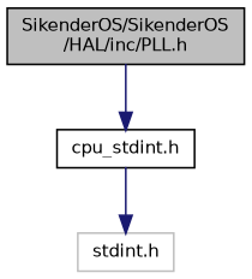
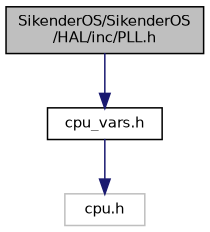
  digraph {
    node [color=black fillcolor=white fontname=Helvetica fontsize=10 shape=record style=filled]
    edge [color=midnightblue fontname=Helvetica fontsize=10 labelfontname=Helvetica labelfontsize=10 style=solid]
    n1 [fillcolor=grey75 fontcolor=black height=0.2 label="SikenderOS/SikenderOS\l/HAL/inc/PLL.h" width=0.4]
-   n2 [height=0.2 label="cpu_stdint.h" width=0.4]
-   n3 [color=grey75 height=0.2 label="stdint.h" width=0.4]
+   n2 [height=0.2 label="cpu_vars.h" width=0.4]
+   n3 [color=grey75 height=0.2 label="cpu.h" width=0.4]
    n1 -> n2
    n2 -> n3
  }
